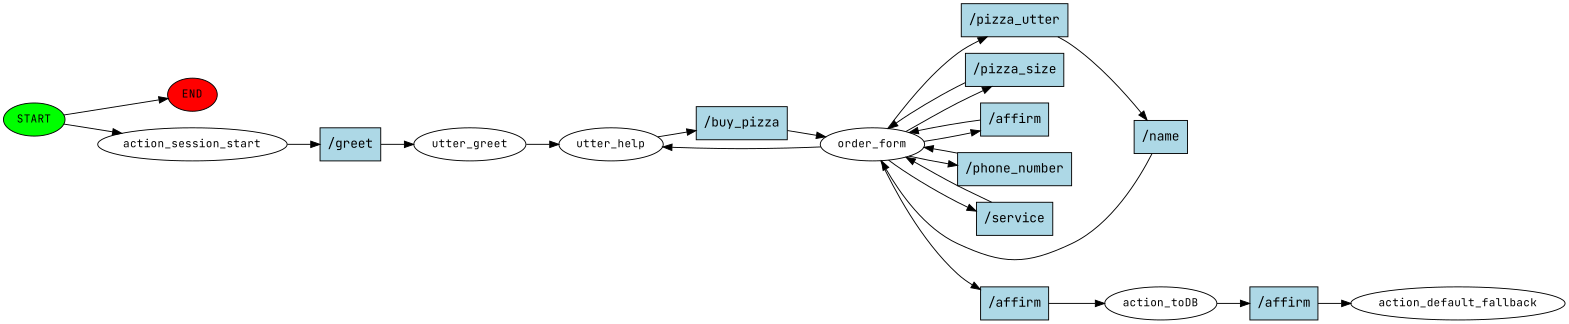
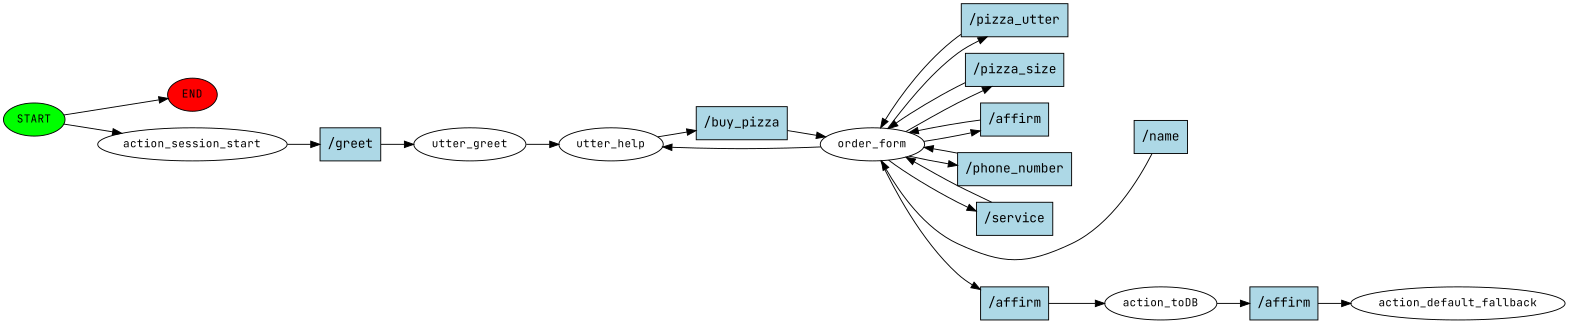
  digraph {
    fontname="JetBrains Mono"
    rankdir=LR
    node [fillcolor=lightblue fontname="JetBrains Mono" style=filled shape=rect]
    edge [fontname="JetBrains Mono"]
    n1 [fillcolor=green fontsize=12 label=START shape=""]
    n2 [fillcolor=red fontsize=12 label=END shape=""]
    n3 [fontsize=12 label=action_session_start fillcolor="" style="" shape=""]
    n4 [label="/greet"]
    n5 [fontsize=12 label=utter_greet fillcolor="" style="" shape=""]
    n6 [fontsize=12 label=utter_help fillcolor="" style="" shape=""]
    n7 [label="/buy_pizza"]
    n8 [fontsize=12 label=order_form fillcolor="" style="" shape=""]
    n9 [label="/pizza_utter"]
    n10 [label="/pizza_size"]
    n11 [label="/affirm"]
    n12 [label="/phone_number"]
    n13 [label="/service"]
    n14 [label="/affirm"]
    n15 [label="/name"]
    n16 [fontsize=12 label=action_toDB fillcolor="" style="" shape=""]
    n17 [label="/affirm"]
    n18 [fontsize=12 label=action_default_fallback fillcolor="" style="" shape=""]
    n1 -> n2
    n1 -> n3
    n3 -> n4
    n4 -> n5
    n5 -> n6
    n6 -> n7
    n7 -> n8
    n8 -> n6
    n8 -> n9
    n8 -> n10
    n8 -> n11
    n8 -> n12
    n8 -> n13
    n8 -> n14
-   n9 -> n15
+   n9 -> n8
    n10 -> n8
    n11 -> n8
    n12 -> n8
    n13 -> n8
    n14 -> n16
    n15 -> n8
    n16 -> n17
    n17 -> n18
  }
